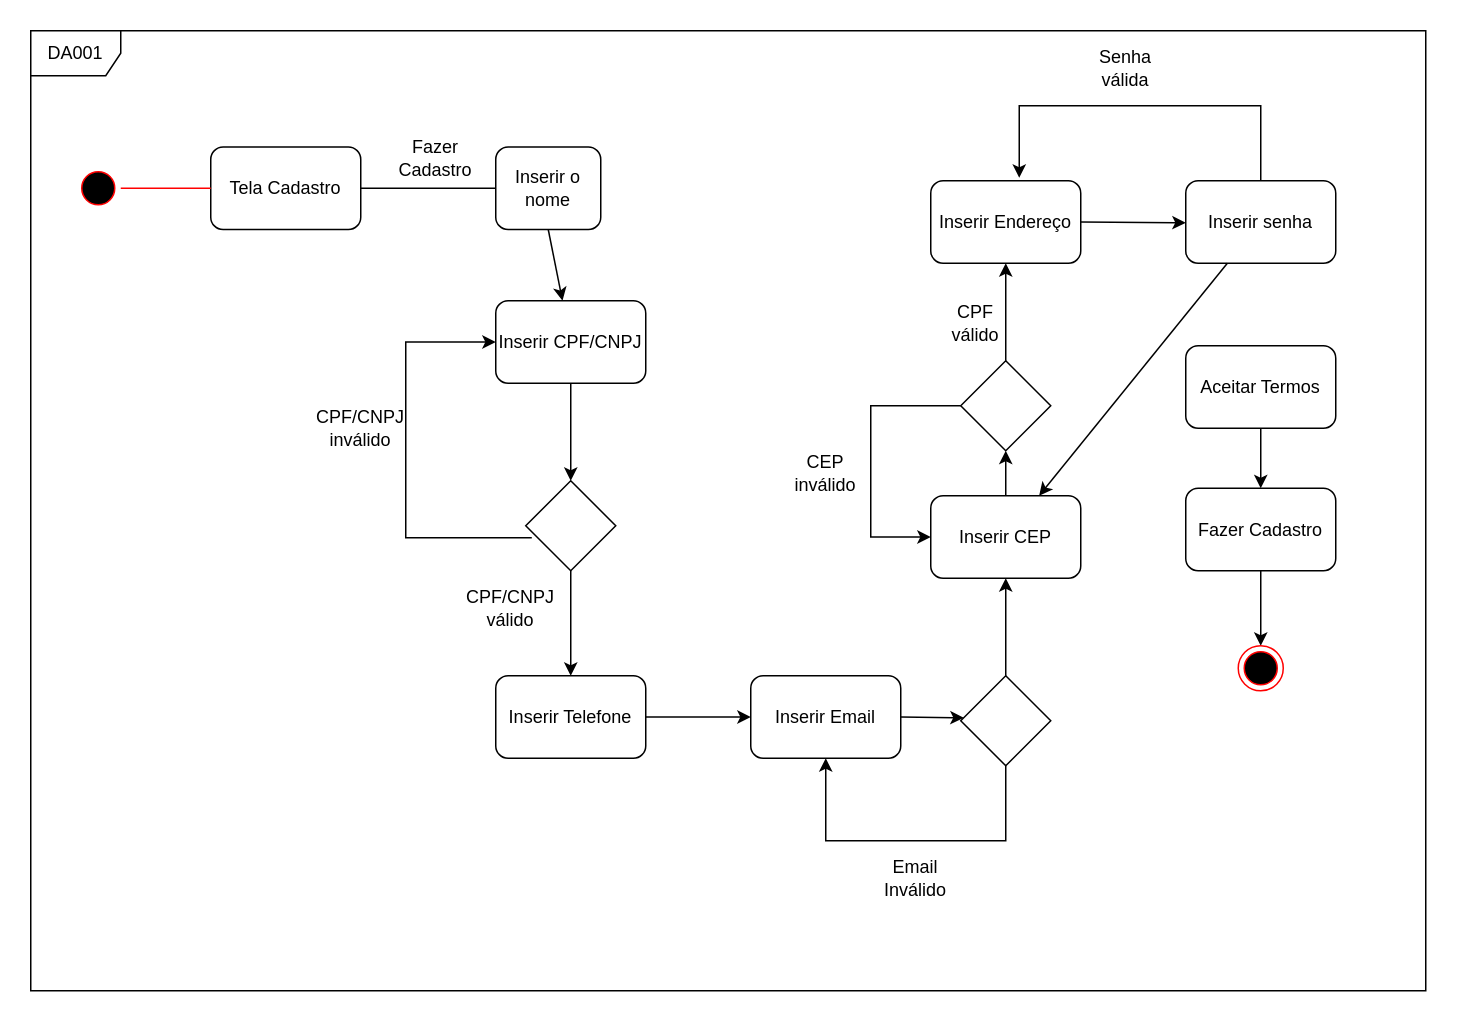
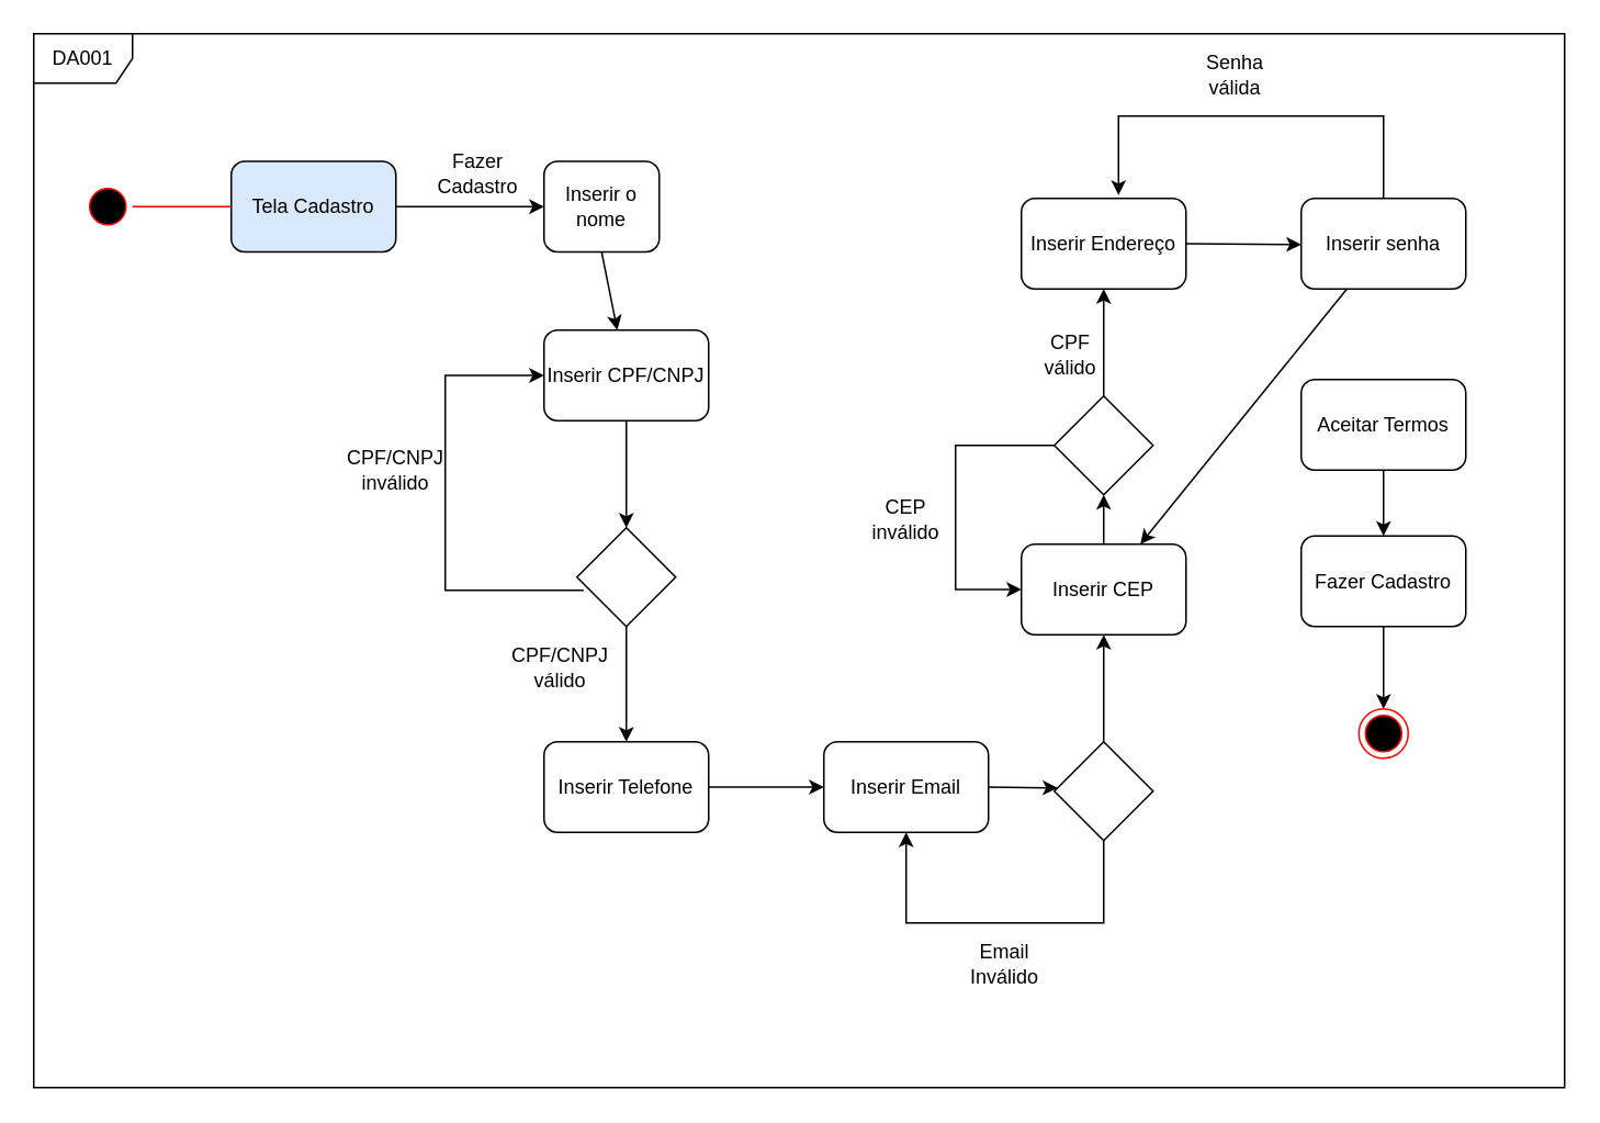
  <mxCell id="0" />
  <mxCell id="1" parent="0" />
  <mxCell id="2" value="DA001" style="shape=umlFrame;whiteSpace=wrap;html=1;" vertex="1" parent="1"><mxGeometry x="20" width="930" height="640" as="geometry" y="20" /></mxCell>
  <mxCell id="3" value="" style="ellipse;html=1;shape=startState;fillColor=#000000;strokeColor=#ff0000;" vertex="1" parent="1"><mxGeometry x="50" y="110" width="30" height="30" as="geometry" /></mxCell>
- <mxCell id="4" value="" style="endArrow=none;html=1;rounded=0;exitX=1;exitY=0.5;exitDx=0;exitDy=0;entryX=0;entryY=0.5;entryDx=0;entryDy=0;" edge="1" parent="1" source="6" target="8"><mxGeometry width="50" height="50" relative="1" as="geometry"><mxPoint x="231.042" y="220" as="sourcePoint" /><mxPoint x="330" y="125" as="targetPoint" /></mxGeometry></mxCell>
+ <mxCell id="4" value="" style="endArrow=classic;html=1;rounded=0;exitX=1;exitY=0.5;exitDx=0;exitDy=0;entryX=0;entryY=0.5;entryDx=0;entryDy=0;" edge="1" parent="1" source="6" target="8"><mxGeometry width="50" height="50" relative="1" as="geometry"><mxPoint x="231.042" y="220" as="sourcePoint" /><mxPoint x="330" y="125" as="targetPoint" /></mxGeometry></mxCell>
  <mxCell id="5" value="Fazer Cadastro" style="text;html=1;strokeColor=none;fillColor=none;align=center;verticalAlign=middle;whiteSpace=wrap;rounded=0;" vertex="1" parent="1"><mxGeometry x="260" y="90" width="60" height="30" as="geometry" /></mxCell>
- <mxCell id="6" value="Tela Cadastro" style="rounded=1;whiteSpace=wrap;html=1;" vertex="1" parent="1"><mxGeometry x="140" y="97.5" width="100" height="55" as="geometry" /></mxCell>
+ <mxCell id="6" value="Tela Cadastro" style="rounded=1;whiteSpace=wrap;html=1;fillColor=#dae8fc;" vertex="1" parent="1"><mxGeometry x="140" y="97.5" width="100" height="55" as="geometry" /></mxCell>
  <mxCell id="7" value="" style="edgeStyle=orthogonalEdgeStyle;html=1;verticalAlign=bottom;endArrow=none;endSize=8;strokeColor=#ff0000;rounded=0;" edge="1" parent="1" source="3" target="6"><mxGeometry relative="1" as="geometry"><mxPoint x="205" y="220" as="targetPoint" /><mxPoint x="80" y="125" as="sourcePoint" /></mxGeometry></mxCell>
  <mxCell id="8" value="Inserir o nome" style="rounded=1;whiteSpace=wrap;html=1;" vertex="1" parent="1"><mxGeometry x="330" y="97.5" width="70" height="55" as="geometry" /></mxCell>
  <mxCell id="9" style="edgeStyle=orthogonalEdgeStyle;rounded=0;orthogonalLoop=1;jettySize=auto;html=1;exitX=0.5;exitY=1;exitDx=0;exitDy=0;entryX=0.5;entryY=0;entryDx=0;entryDy=0;" edge="1" parent="1" source="10" target="12"><mxGeometry relative="1" as="geometry" /></mxCell>
  <mxCell id="10" value="Inserir CPF/CNPJ" style="rounded=1;whiteSpace=wrap;html=1;" vertex="1" parent="1"><mxGeometry x="330" y="200" width="100" height="55" as="geometry" /></mxCell>
  <mxCell id="11" value="" style="endArrow=classic;html=1;rounded=0;exitX=0.5;exitY=1;exitDx=0;exitDy=0;" edge="1" parent="1" source="8" target="10"><mxGeometry width="50" height="50" relative="1" as="geometry"><mxPoint x="380" y="160" as="sourcePoint" /><mxPoint x="430" y="110" as="targetPoint" /></mxGeometry></mxCell>
  <mxCell id="12" value="" style="rhombus;whiteSpace=wrap;html=1;" vertex="1" parent="1"><mxGeometry x="350" y="320" width="60" height="60" as="geometry" /></mxCell>
  <mxCell id="13" value="" style="endArrow=classic;html=1;rounded=0;exitX=0.067;exitY=0.633;exitDx=0;exitDy=0;exitPerimeter=0;entryX=0;entryY=0.5;entryDx=0;entryDy=0;edgeStyle=elbowEdgeStyle;elbow=vertical;" edge="1" parent="1" source="12" target="10"><mxGeometry width="50" height="50" relative="1" as="geometry"><mxPoint x="300" y="360" as="sourcePoint" /><mxPoint x="260" y="220" as="targetPoint" /><Array as="points"><mxPoint x="270" y="290" /></Array></mxGeometry></mxCell>
  <mxCell id="14" value="CPF/CNPJ inválido" style="text;html=1;strokeColor=none;fillColor=none;align=center;verticalAlign=middle;whiteSpace=wrap;rounded=0;" vertex="1" parent="1"><mxGeometry x="210" y="270" width="60" height="30" as="geometry" /></mxCell>
  <mxCell id="15" value="" style="endArrow=classic;html=1;rounded=0;elbow=vertical;exitX=0.5;exitY=1;exitDx=0;exitDy=0;entryX=0.5;entryY=0;entryDx=0;entryDy=0;" edge="1" parent="1" source="12" target="17"><mxGeometry width="50" height="50" relative="1" as="geometry"><mxPoint x="360" y="440" as="sourcePoint" /><mxPoint x="380" y="440" as="targetPoint" /></mxGeometry></mxCell>
  <mxCell id="16" value="CPF/CNPJ válido" style="text;html=1;strokeColor=none;fillColor=none;align=center;verticalAlign=middle;whiteSpace=wrap;rounded=0;" vertex="1" parent="1"><mxGeometry x="310" y="390" width="60" height="30" as="geometry" /></mxCell>
  <mxCell id="17" value="Inserir Telefone" style="rounded=1;whiteSpace=wrap;html=1;" vertex="1" parent="1"><mxGeometry x="330" y="450" width="100" height="55" as="geometry" /></mxCell>
  <mxCell id="18" style="edgeStyle=elbowEdgeStyle;rounded=0;orthogonalLoop=1;jettySize=auto;elbow=vertical;html=1;exitX=1;exitY=0.5;exitDx=0;exitDy=0;" edge="1" parent="1" source="19" target="21"><mxGeometry relative="1" as="geometry" /></mxCell>
  <mxCell id="19" value="Inserir Email" style="rounded=1;whiteSpace=wrap;html=1;" vertex="1" parent="1"><mxGeometry x="500" y="450" width="100" height="55" as="geometry" /></mxCell>
  <mxCell id="20" value="" style="endArrow=classic;html=1;rounded=0;elbow=vertical;" edge="1" parent="1" source="17" target="19"><mxGeometry width="50" height="50" relative="1" as="geometry"><mxPoint x="355" y="555" as="sourcePoint" /><mxPoint x="405" y="505" as="targetPoint" /></mxGeometry></mxCell>
  <mxCell id="21" value="" style="rhombus;whiteSpace=wrap;html=1;" vertex="1" parent="1"><mxGeometry x="640" y="450" width="60" height="60" as="geometry" /></mxCell>
  <mxCell id="22" value="" style="endArrow=classic;html=1;rounded=0;entryX=0.5;entryY=1;entryDx=0;entryDy=0;edgeStyle=elbowEdgeStyle;elbow=vertical;" edge="1" parent="1" source="21" target="19"><mxGeometry width="50" height="50" relative="1" as="geometry"><mxPoint x="640" y="650.48" as="sourcePoint" /><mxPoint x="615.98" y="520" as="targetPoint" /><Array as="points"><mxPoint x="610" y="560" /></Array></mxGeometry></mxCell>
  <mxCell id="23" value="Email Inválido" style="text;html=1;strokeColor=none;fillColor=none;align=center;verticalAlign=middle;whiteSpace=wrap;rounded=0;" vertex="1" parent="1"><mxGeometry x="580" y="570" width="60" height="30" as="geometry" /></mxCell>
  <mxCell id="24" value="" style="endArrow=classic;html=1;rounded=0;elbow=vertical;exitX=0.5;exitY=0;exitDx=0;exitDy=0;entryX=0.5;entryY=1;entryDx=0;entryDy=0;" edge="1" parent="1" source="21" target="26"><mxGeometry width="50" height="50" relative="1" as="geometry"><mxPoint x="670" y="450" as="sourcePoint" /><mxPoint x="670" y="390" as="targetPoint" /></mxGeometry></mxCell>
  <mxCell id="25" style="edgeStyle=elbowEdgeStyle;rounded=0;orthogonalLoop=1;jettySize=auto;elbow=vertical;html=1;exitX=0.5;exitY=0;exitDx=0;exitDy=0;entryX=0.5;entryY=1;entryDx=0;entryDy=0;" edge="1" parent="1" source="26" target="29"><mxGeometry relative="1" as="geometry" /></mxCell>
  <mxCell id="26" value="Inserir CEP" style="rounded=1;whiteSpace=wrap;html=1;" vertex="1" parent="1"><mxGeometry x="620" y="330" width="100" height="55" as="geometry" /></mxCell>
  <mxCell id="27" value="" style="endArrow=classic;html=1;rounded=0;edgeStyle=elbowEdgeStyle;elbow=vertical;exitX=0;exitY=0.5;exitDx=0;exitDy=0;entryX=0;entryY=0.5;entryDx=0;entryDy=0;" edge="1" parent="1" source="29" target="26"><mxGeometry width="50" height="50" relative="1" as="geometry"><mxPoint x="630" y="195" as="sourcePoint" /><mxPoint x="600" y="380" as="targetPoint" /><Array as="points"><mxPoint x="580" y="310" /></Array></mxGeometry></mxCell>
  <mxCell id="28" style="edgeStyle=elbowEdgeStyle;rounded=0;orthogonalLoop=1;jettySize=auto;elbow=vertical;html=1;exitX=0.5;exitY=0;exitDx=0;exitDy=0;entryX=0.5;entryY=1;entryDx=0;entryDy=0;" edge="1" parent="1" source="29" target="32"><mxGeometry relative="1" as="geometry" /></mxCell>
  <mxCell id="29" value="" style="rhombus;whiteSpace=wrap;html=1;" vertex="1" parent="1"><mxGeometry x="640" y="240" width="60" height="60" as="geometry" /></mxCell>
  <mxCell id="30" value="CEP inválido" style="text;html=1;strokeColor=none;fillColor=none;align=center;verticalAlign=middle;whiteSpace=wrap;rounded=0;" vertex="1" parent="1"><mxGeometry x="520" y="300" width="60" height="30" as="geometry" /></mxCell>
  <mxCell id="31" style="edgeStyle=elbowEdgeStyle;rounded=0;orthogonalLoop=1;jettySize=auto;elbow=vertical;html=1;exitX=1;exitY=0.5;exitDx=0;exitDy=0;" edge="1" parent="1" source="32" target="34"><mxGeometry relative="1" as="geometry" /></mxCell>
  <mxCell id="32" value="Inserir Endereço" style="rounded=1;whiteSpace=wrap;html=1;" vertex="1" parent="1"><mxGeometry x="620" y="120" width="100" height="55" as="geometry" /></mxCell>
  <mxCell id="33" value="CPF&lt;br&gt;válido" style="text;html=1;strokeColor=none;fillColor=none;align=center;verticalAlign=middle;whiteSpace=wrap;rounded=0;" vertex="1" parent="1"><mxGeometry x="620" y="200" width="60" height="30" as="geometry" /></mxCell>
  <mxCell id="34" value="Inserir senha" style="rounded=1;whiteSpace=wrap;html=1;" vertex="1" parent="1"><mxGeometry x="790" y="120" width="100" height="55" as="geometry" /></mxCell>
  <mxCell id="35" value="" style="endArrow=classic;html=1;rounded=0;edgeStyle=elbowEdgeStyle;elbow=vertical;exitX=0.5;exitY=0;exitDx=0;exitDy=0;entryX=0.59;entryY=-0.036;entryDx=0;entryDy=0;entryPerimeter=0;" edge="1" parent="1" source="34" target="32"><mxGeometry width="50" height="50" relative="1" as="geometry"><mxPoint x="830" y="22.5" as="sourcePoint" /><mxPoint x="810" y="110" as="targetPoint" /><Array as="points"><mxPoint x="760" y="70" /><mxPoint x="750" y="70" /><mxPoint x="670" y="100" /><mxPoint x="770" y="80" /><mxPoint x="770" y="62.5" /></Array></mxGeometry></mxCell>
  <mxCell id="36" value="Senha válida" style="text;html=1;strokeColor=none;fillColor=none;align=center;verticalAlign=middle;whiteSpace=wrap;rounded=0;" vertex="1" parent="1"><mxGeometry x="720" y="30" width="60" height="30" as="geometry" /></mxCell>
  <mxCell id="37" value="" style="endArrow=classic;html=1;rounded=0;elbow=vertical;" edge="1" parent="1" source="34" target="26"><mxGeometry width="50" height="50" relative="1" as="geometry"><mxPoint x="810" y="240" as="sourcePoint" /><mxPoint x="840" y="240" as="targetPoint" /></mxGeometry></mxCell>
  <mxCell id="38" style="edgeStyle=elbowEdgeStyle;rounded=0;orthogonalLoop=1;jettySize=auto;elbow=vertical;html=1;exitX=0.5;exitY=1;exitDx=0;exitDy=0;entryX=0.5;entryY=0;entryDx=0;entryDy=0;" edge="1" parent="1" source="39" target="41"><mxGeometry relative="1" as="geometry" /></mxCell>
  <mxCell id="39" value="Aceitar Termos" style="rounded=1;whiteSpace=wrap;html=1;" vertex="1" parent="1"><mxGeometry x="790" y="230" width="100" height="55" as="geometry" /></mxCell>
  <mxCell id="40" style="edgeStyle=elbowEdgeStyle;rounded=0;orthogonalLoop=1;jettySize=auto;elbow=vertical;html=1;exitX=0.5;exitY=1;exitDx=0;exitDy=0;entryX=0.5;entryY=0;entryDx=0;entryDy=0;" edge="1" parent="1" source="41" target="42"><mxGeometry relative="1" as="geometry" /></mxCell>
  <mxCell id="41" value="Fazer Cadastro" style="rounded=1;whiteSpace=wrap;html=1;" vertex="1" parent="1"><mxGeometry x="790" y="325" width="100" height="55" as="geometry" /></mxCell>
  <mxCell id="42" value="" style="ellipse;html=1;shape=endState;fillColor=#000000;strokeColor=#ff0000;" vertex="1" parent="1"><mxGeometry x="825" y="430" width="30" height="30" as="geometry" /></mxCell>
